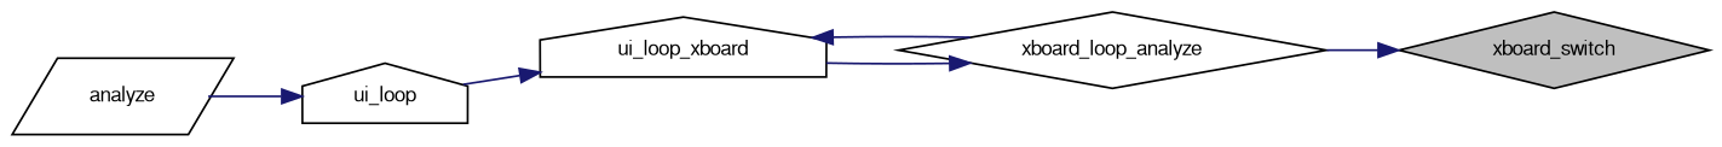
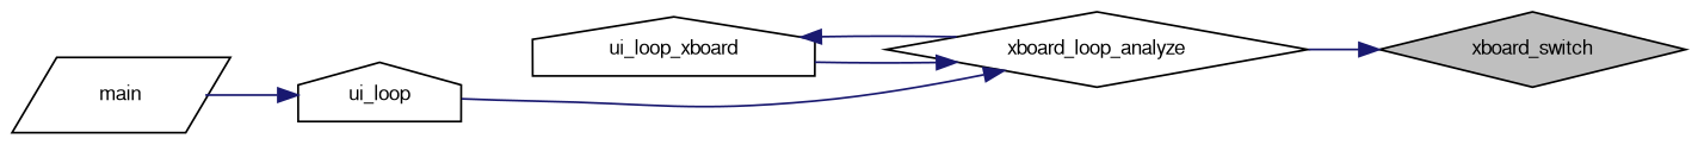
  digraph {
    rankdir=RL
    node [color=black fontname=FreeSans fontsize=10 shape=diamond]
    edge [color=midnightblue dir=back fontname=FreeSans fontsize=10 labelfontname=FreeSans labelfontsize=10 style=solid]
    n1 [fillcolor=grey75 fontcolor=black height=0.2 label=xboard_switch style=filled width=0.4]
    n2 [height=0.2 label=xboard_loop_analyze width=0.4]
    n3 [height=0.2 label=ui_loop_xboard shape=house width=0.4]
    n4 [height=0.2 label=ui_loop shape=house width=0.4]
-   n5 [height=0.2 label=analyze shape=parallelogram width=0.4]
+   n5 [height=0.2 label=main shape=parallelogram width=0.4]
    n1 -> n2
    n2 -> n3
    n3 -> n2
-   n3 -> n4
+   n2 -> n4
    n4 -> n5
  }
